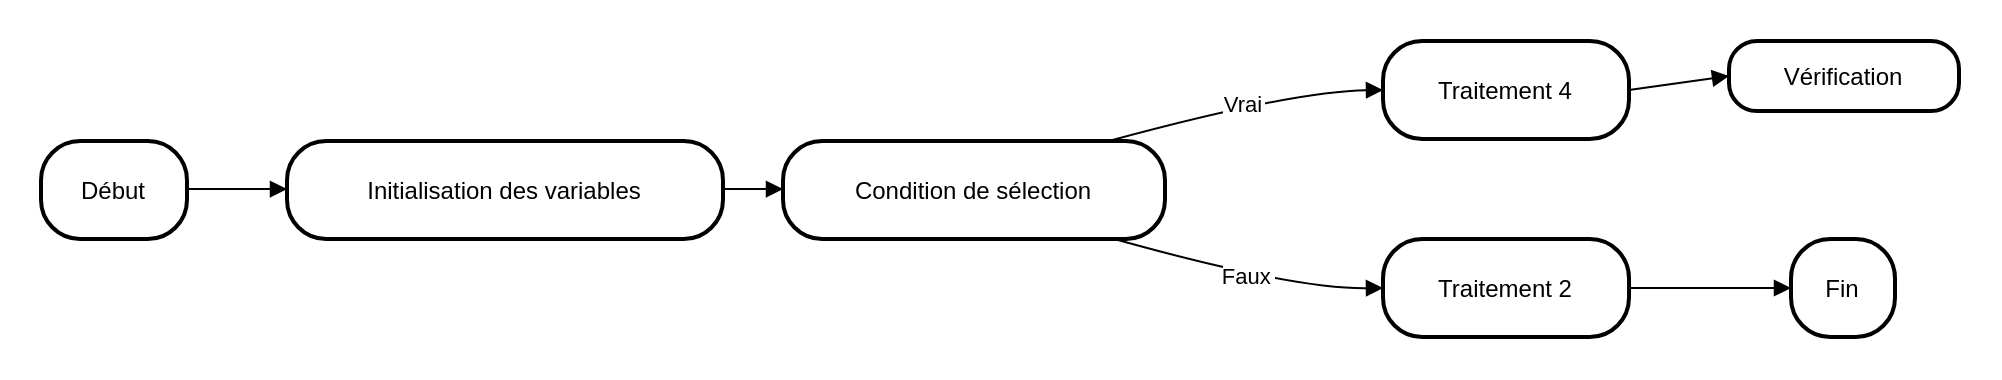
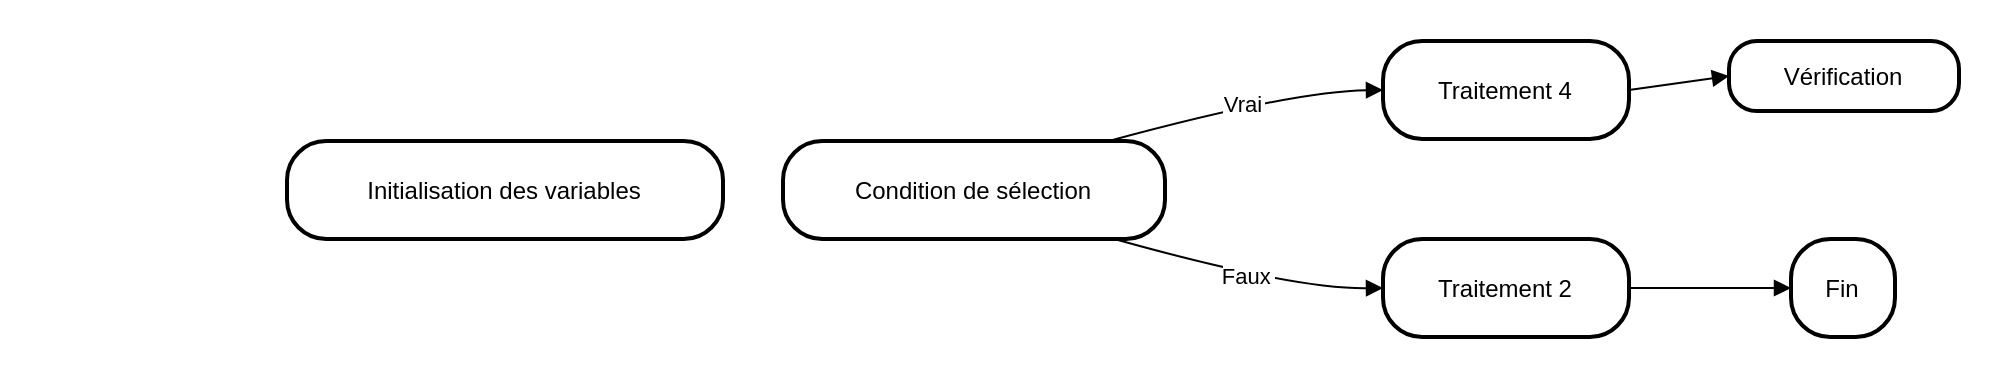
  <mxCell id="0" />
  <mxCell id="1" parent="0" />
- <mxCell id="2" value="Début" style="rounded=1;arcSize=40;strokeWidth=2" vertex="1" parent="1"><mxGeometry x="20" y="70" width="73" height="49" as="geometry" /></mxCell>
  <mxCell id="3" value="Initialisation des variables" style="rounded=1;arcSize=40;strokeWidth=2" vertex="1" parent="1"><mxGeometry x="143" y="70" width="218" height="49" as="geometry" /></mxCell>
  <mxCell id="4" value="Condition de sélection" style="rounded=1;arcSize=40;strokeWidth=2" vertex="1" parent="1"><mxGeometry x="391" y="70" width="191" height="49" as="geometry" /></mxCell>
  <mxCell id="5" value="Traitement 4" style="rounded=1;arcSize=40;strokeWidth=2" vertex="1" parent="1"><mxGeometry x="691" y="20" width="123" height="49" as="geometry" /></mxCell>
  <mxCell id="6" value="Traitement 2" style="rounded=1;arcSize=40;strokeWidth=2" vertex="1" parent="1"><mxGeometry x="691" y="119" width="123" height="49" as="geometry" /></mxCell>
  <mxCell id="7" value="Vérification" style="rounded=1;arcSize=40;strokeWidth=2" vertex="1" parent="1"><mxGeometry x="864" y="20" width="115" height="35" as="geometry" /></mxCell>
  <mxCell id="8" value="Fin" style="rounded=1;arcSize=40;strokeWidth=2" vertex="1" parent="1"><mxGeometry x="895" y="119" width="52" height="49" as="geometry" /></mxCell>
- <mxCell id="9" value="" style="curved=1;startArrow=none;endArrow=block;exitX=1;exitY=0.49;entryX=0;entryY=0.49;" edge="1" parent="1" source="2" target="3"><mxGeometry relative="1" as="geometry"><Array as="points" /></mxGeometry></mxCell>
- <mxCell id="10" value="" style="curved=1;startArrow=none;endArrow=block;exitX=1;exitY=0.49;entryX=0;entryY=0.49;" edge="1" parent="1" source="3" target="4"><mxGeometry relative="1" as="geometry"><Array as="points" /></mxGeometry></mxCell>
  <mxCell id="11" value="Vrai" style="curved=1;startArrow=none;endArrow=block;exitX=0.86;exitY=-0.01;entryX=0;entryY=0.5;" edge="1" parent="1" source="4" target="5"><mxGeometry relative="1" as="geometry"><Array as="points"><mxPoint x="646" y="45" /></Array></mxGeometry></mxCell>
  <mxCell id="12" value="Faux" style="curved=1;startArrow=none;endArrow=block;exitX=0.86;exitY=0.99;entryX=0;entryY=0.5;" edge="1" parent="1" source="4" target="6"><mxGeometry relative="1" as="geometry"><Array as="points"><mxPoint x="646" y="144" /></Array></mxGeometry></mxCell>
  <mxCell id="13" value="" style="curved=1;startArrow=none;endArrow=block;exitX=1;exitY=0.5;entryX=0;entryY=0.5;" edge="1" parent="1" source="5" target="7"><mxGeometry relative="1" as="geometry"><Array as="points" /></mxGeometry></mxCell>
  <mxCell id="14" value="" style="curved=1;startArrow=none;endArrow=block;exitX=1;exitY=0.5;entryX=0.01;entryY=0.5;" edge="1" parent="1" source="6" target="8"><mxGeometry relative="1" as="geometry"><Array as="points" /></mxGeometry></mxCell>
